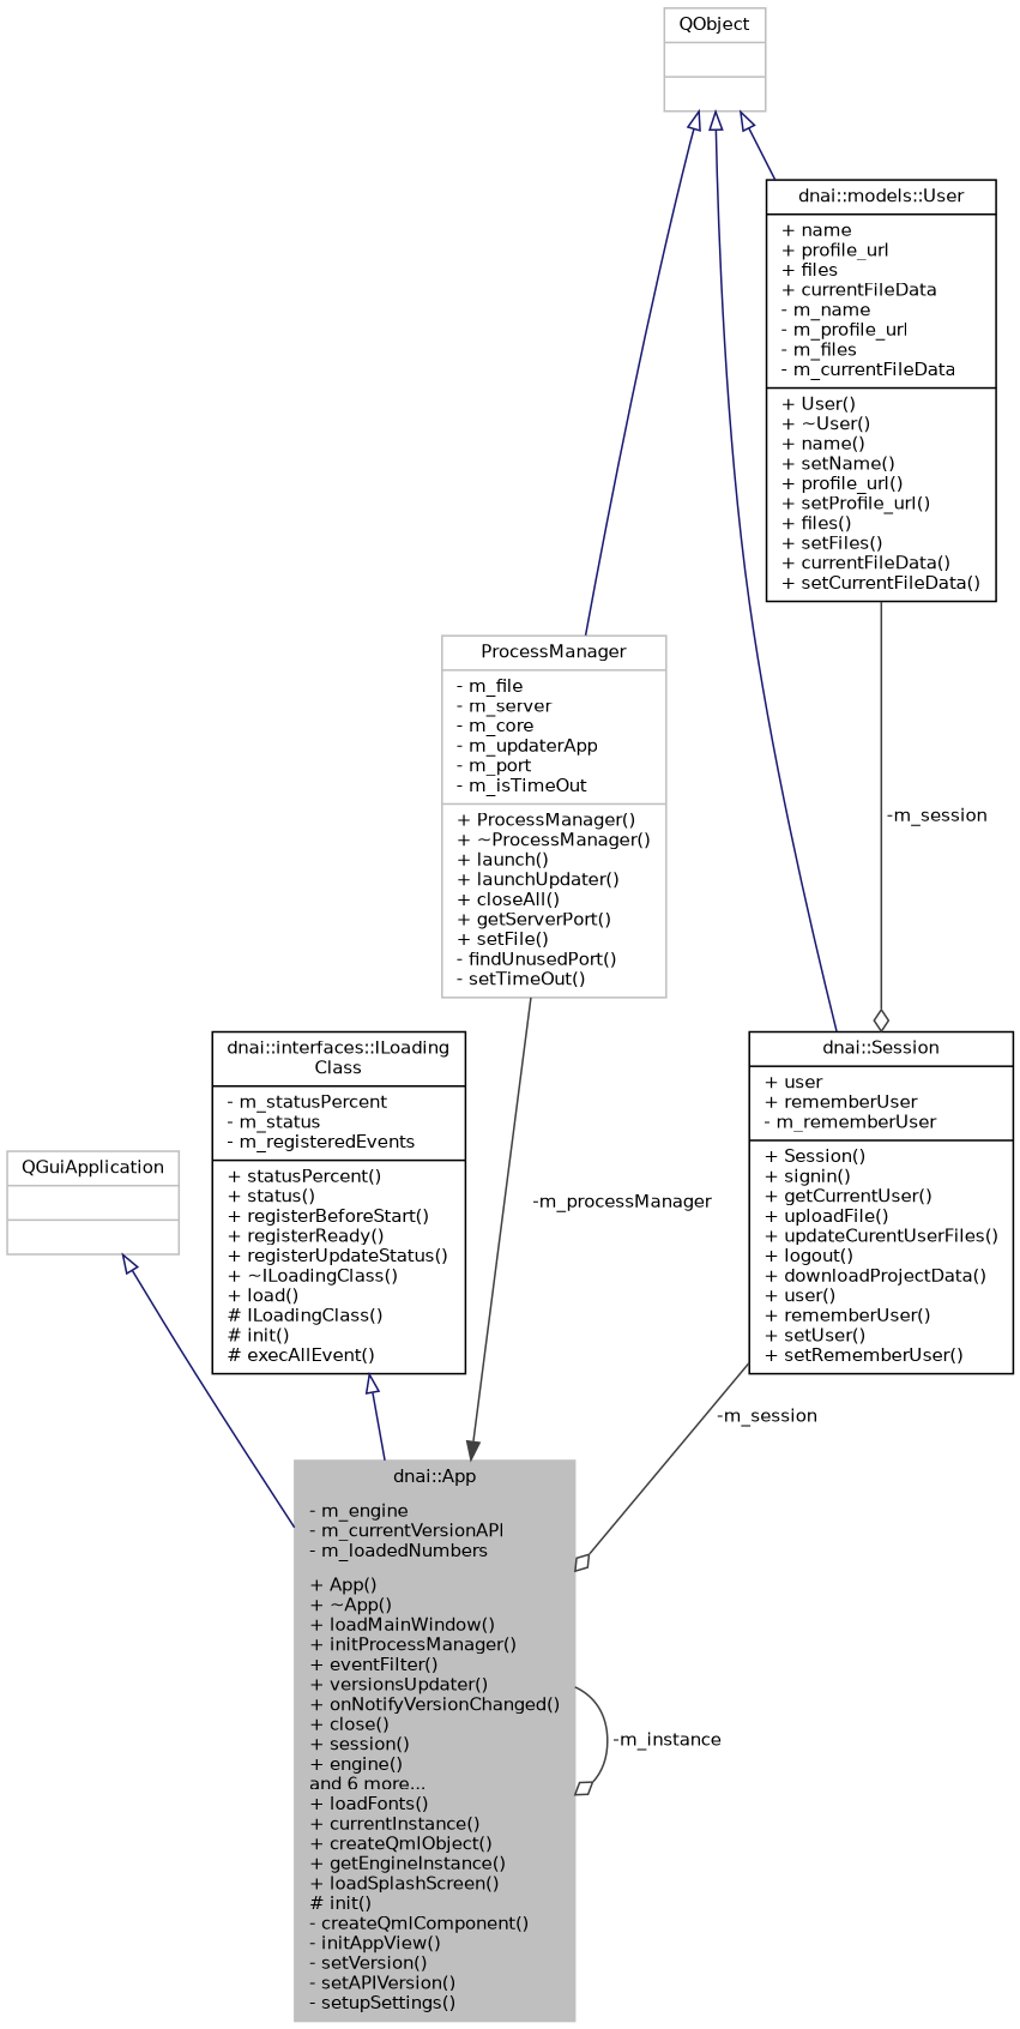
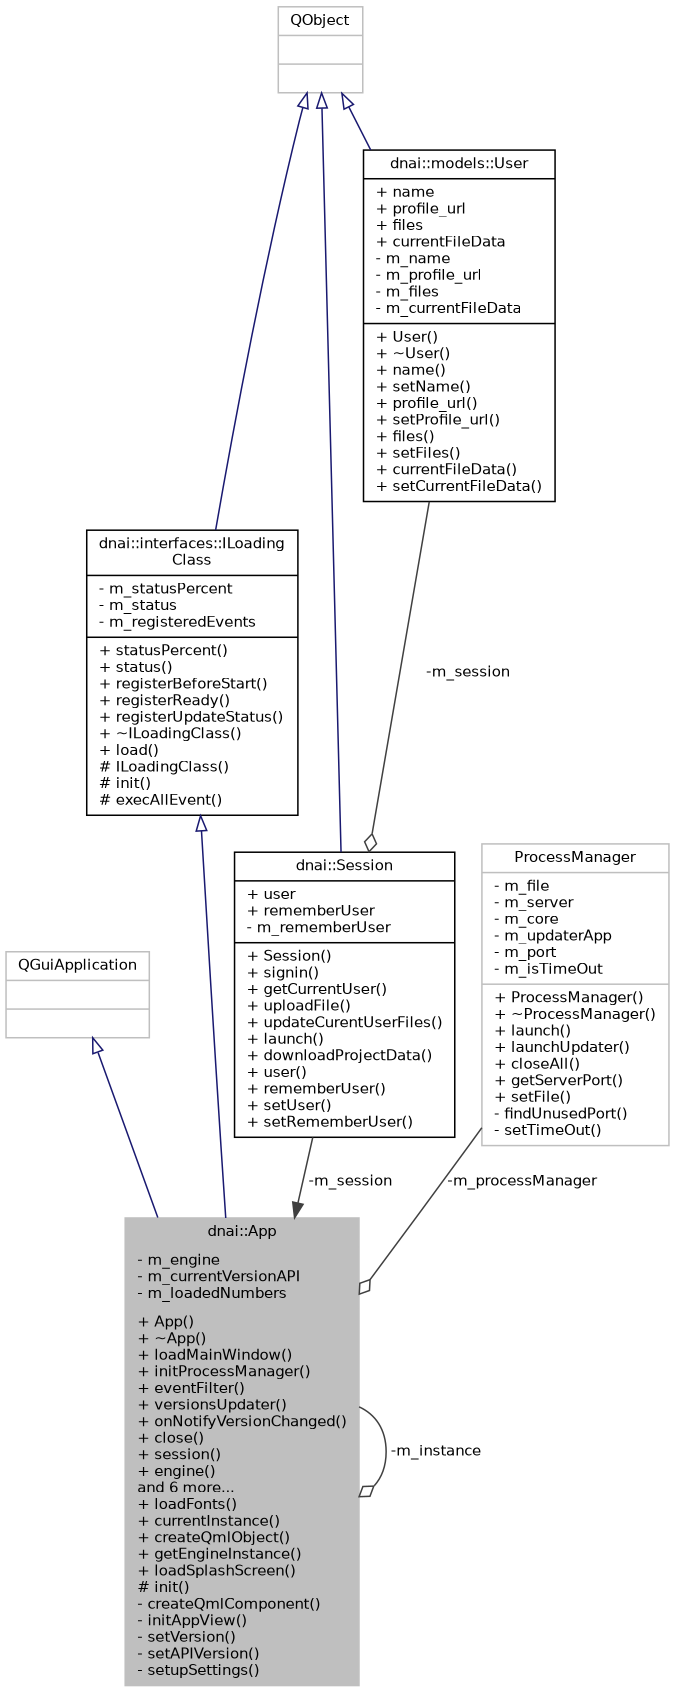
  digraph {
    node [color=grey75 fillcolor=white fontname=Helvetica fontsize=10 shape=record style=filled]
    edge [color=midnightblue fontname=Helvetica fontsize=10 labelfontname=Helvetica labelfontsize=10 style=solid arrowtail=onormal dir=back]
    n1 [fillcolor=grey75 fontcolor=black height=0.2 label="{dnai::App\n|- m_engine\l- m_currentVersionAPI\l- m_loadedNumbers\l|+ App()\l+ ~App()\l+ loadMainWindow()\l+ initProcessManager()\l+ eventFilter()\l+ versionsUpdater()\l+ onNotifyVersionChanged()\l+ close()\l+ session()\l+ engine()\land 6 more...\l+ loadFonts()\l+ currentInstance()\l+ createQmlObject()\l+ getEngineInstance()\l+ loadSplashScreen()\l# init()\l- createQmlComponent()\l- initAppView()\l- setVersion()\l- setAPIVersion()\l- setupSettings()\l}" width=0.4]
    n2 [height=0.2 label="{QGuiApplication\n||}" width=0.4]
    n3 [color=black height=0.2 label="{dnai::interfaces::ILoading\lClass\n|- m_statusPercent\l- m_status\l- m_registeredEvents\l|+ statusPercent()\l+ status()\l+ registerBeforeStart()\l+ registerReady()\l+ registerUpdateStatus()\l+ ~ILoadingClass()\l+ load()\l# ILoadingClass()\l# init()\l# execAllEvent()\l}" width=0.4]
    n4 [height=0.2 label="{ProcessManager\n|- m_file\l- m_server\l- m_core\l- m_updaterApp\l- m_port\l- m_isTimeOut\l|+ ProcessManager()\l+ ~ProcessManager()\l+ launch()\l+ launchUpdater()\l+ closeAll()\l+ getServerPort()\l+ setFile()\l- findUnusedPort()\l- setTimeOut()\l}" width=0.4]
    n5 [height=0.2 label="{QObject\n||}" width=0.4]
-   n6 [color=black height=0.2 label="{dnai::Session\n|+ user\l+ rememberUser\l- m_rememberUser\l|+ Session()\l+ signin()\l+ getCurrentUser()\l+ uploadFile()\l+ updateCurentUserFiles()\l+ logout()\l+ downloadProjectData()\l+ user()\l+ rememberUser()\l+ setUser()\l+ setRememberUser()\l}" width=0.4]
+   n6 [color=black height=0.2 label="{dnai::Session\n|+ user\l+ rememberUser\l- m_rememberUser\l|+ Session()\l+ signin()\l+ getCurrentUser()\l+ uploadFile()\l+ updateCurentUserFiles()\l+ launch()\l+ downloadProjectData()\l+ user()\l+ rememberUser()\l+ setUser()\l+ setRememberUser()\l}" width=0.4]
    n7 [color=black height=0.2 label="{dnai::models::User\n|+ name\l+ profile_url\l+ files\l+ currentFileData\l- m_name\l- m_profile_url\l- m_files\l- m_currentFileData\l|+ User()\l+ ~User()\l+ name()\l+ setName()\l+ profile_url()\l+ setProfile_url()\l+ files()\l+ setFiles()\l+ currentFileData()\l+ setCurrentFileData()\l}" width=0.4]
    n1 -> n1 [arrowhead=odiamond color=grey25 label=" -m_instance" arrowtail="" dir=""]
    n2 -> n1
    n3 -> n1
-   n4 -> n1 [arrowhead=normal color=grey25 label=" -m_processManager" arrowtail="" dir=""]
-   n5 -> n4
+   n4 -> n1 [arrowhead=odiamond color=grey25 label=" -m_processManager" arrowtail="" dir=""]
+   n5 -> n3
    n5 -> n6
    n5 -> n7
-   n6 -> n1 [arrowhead=odiamond color=grey25 label=" -m_session" arrowtail="" dir=""]
+   n6 -> n1 [arrowhead=normal color=grey25 label=" -m_session" arrowtail="" dir=""]
    n7 -> n6 [arrowhead=odiamond color=grey25 label=" -m_session" arrowtail="" dir=""]
  }
